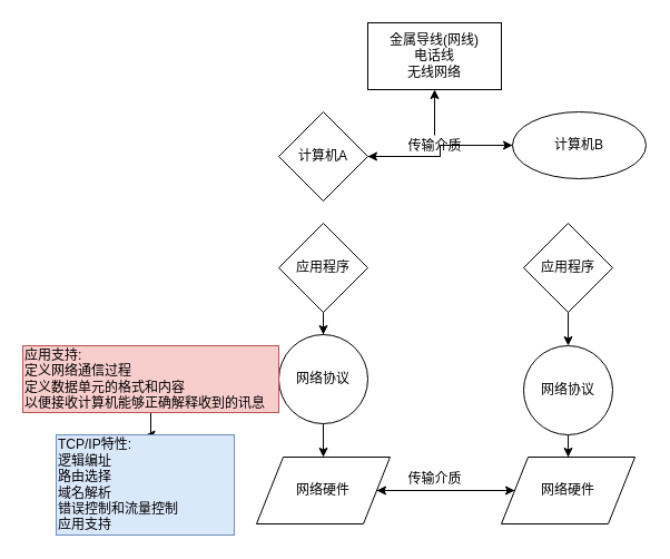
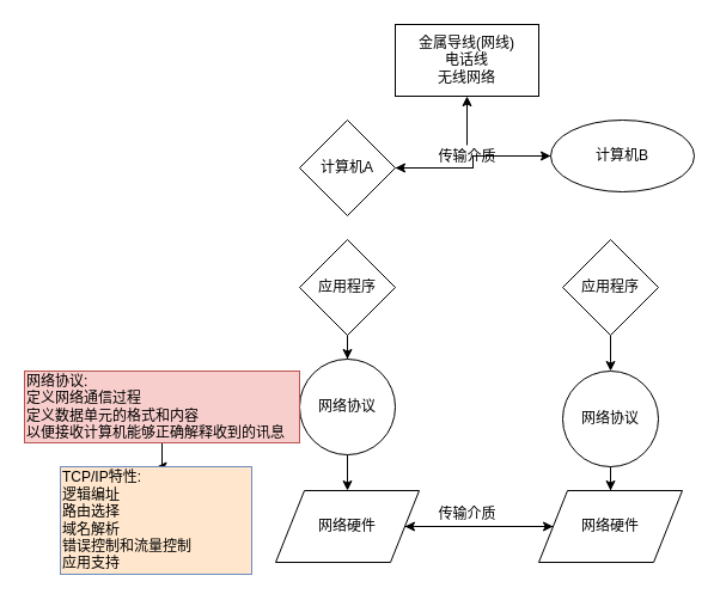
  <mxCell id="0" />
  <mxCell id="1" parent="0" />
  <mxCell id="2" value="" style="edgeStyle=orthogonalEdgeStyle;rounded=0;orthogonalLoop=1;jettySize=auto;html=1;" edge="1" parent="1" source="3" target="5"><mxGeometry relative="1" as="geometry"><mxPoint x="410" y="140" as="targetPoint" /></mxGeometry></mxCell>
  <mxCell id="3" value="计算机A" style="rhombus;whiteSpace=wrap;html=1;aspect=fixed;" vertex="1" parent="1"><mxGeometry x="250" y="100" width="80" height="80" as="geometry" /></mxCell>
  <mxCell id="4" style="edgeStyle=orthogonalEdgeStyle;rounded=0;orthogonalLoop=1;jettySize=auto;html=1;entryX=1;entryY=0.5;entryDx=0;entryDy=0;" edge="1" parent="1" source="5" target="3"><mxGeometry relative="1" as="geometry" /></mxCell>
  <mxCell id="5" value="&lt;span style=&quot;white-space: normal&quot;&gt;计算机B&lt;/span&gt;" style="ellipse;whiteSpace=wrap;html=1;aspect=fixed;" vertex="1" parent="1"><mxGeometry x="460" y="100" width="120" height="60" as="geometry" /></mxCell>
  <mxCell id="6" value="" style="edgeStyle=orthogonalEdgeStyle;rounded=0;orthogonalLoop=1;jettySize=auto;html=1;" edge="1" parent="1" source="7" target="8"><mxGeometry relative="1" as="geometry" /></mxCell>
  <mxCell id="7" value="传输介质" style="text;html=1;align=center;verticalAlign=middle;resizable=0;points=[];;autosize=1;" vertex="1" parent="1"><mxGeometry x="360" y="121" width="60" height="20" as="geometry" /></mxCell>
  <mxCell id="8" value="金属导线(网线)&lt;br&gt;电话线&lt;br&gt;无线网络" style="whiteSpace=wrap;html=1;rounded=0;" vertex="1" parent="1"><mxGeometry x="330" y="20" width="120" height="60" as="geometry" /></mxCell>
  <mxCell id="9" value="" style="edgeStyle=orthogonalEdgeStyle;rounded=0;orthogonalLoop=1;jettySize=auto;html=1;" edge="1" parent="1" source="10" target="14"><mxGeometry relative="1" as="geometry" /></mxCell>
  <mxCell id="10" value="应用程序" style="rhombus;whiteSpace=wrap;html=1;" vertex="1" parent="1"><mxGeometry x="250" y="200" width="80" height="80" as="geometry" /></mxCell>
  <mxCell id="11" value="" style="edgeStyle=orthogonalEdgeStyle;rounded=0;orthogonalLoop=1;jettySize=auto;html=1;" edge="1" parent="1" source="12" target="16"><mxGeometry relative="1" as="geometry" /></mxCell>
  <mxCell id="12" value="&lt;span style=&quot;white-space: normal&quot;&gt;应用程序&lt;/span&gt;" style="rhombus;whiteSpace=wrap;html=1;" vertex="1" parent="1"><mxGeometry x="470" y="200" width="80" height="80" as="geometry" /></mxCell>
  <mxCell id="13" value="" style="edgeStyle=orthogonalEdgeStyle;rounded=0;orthogonalLoop=1;jettySize=auto;html=1;" edge="1" parent="1" source="14" target="18"><mxGeometry relative="1" as="geometry" /></mxCell>
  <mxCell id="14" value="网络协议" style="ellipse;whiteSpace=wrap;html=1;aspect=fixed;" vertex="1" parent="1"><mxGeometry x="250" y="300" width="80" height="80" as="geometry" /></mxCell>
  <mxCell id="15" value="" style="edgeStyle=orthogonalEdgeStyle;rounded=0;orthogonalLoop=1;jettySize=auto;html=1;" edge="1" parent="1" source="16" target="20"><mxGeometry relative="1" as="geometry" /></mxCell>
  <mxCell id="16" value="&lt;span style=&quot;white-space: normal&quot;&gt;网络协议&lt;/span&gt;" style="ellipse;whiteSpace=wrap;html=1;aspect=fixed;" vertex="1" parent="1"><mxGeometry x="470" y="310" width="80" height="80" as="geometry" /></mxCell>
  <mxCell id="17" style="edgeStyle=orthogonalEdgeStyle;rounded=0;orthogonalLoop=1;jettySize=auto;html=1;entryX=0;entryY=0.5;entryDx=0;entryDy=0;" edge="1" parent="1" source="18" target="20"><mxGeometry relative="1" as="geometry" /></mxCell>
  <mxCell id="18" value="网络硬件" style="shape=parallelogram;perimeter=parallelogramPerimeter;whiteSpace=wrap;html=1;" vertex="1" parent="1"><mxGeometry x="230" y="410" width="120" height="60" as="geometry" /></mxCell>
  <mxCell id="19" style="edgeStyle=orthogonalEdgeStyle;rounded=0;orthogonalLoop=1;jettySize=auto;html=1;" edge="1" parent="1" source="20" target="18"><mxGeometry relative="1" as="geometry" /></mxCell>
  <mxCell id="20" value="&lt;span style=&quot;white-space: normal&quot;&gt;网络硬件&lt;/span&gt;" style="shape=parallelogram;perimeter=parallelogramPerimeter;whiteSpace=wrap;html=1;" vertex="1" parent="1"><mxGeometry x="450" y="410" width="120" height="60" as="geometry" /></mxCell>
  <mxCell id="21" value="传输介质" style="text;html=1;align=center;verticalAlign=middle;resizable=0;points=[];;autosize=1;" vertex="1" parent="1"><mxGeometry x="360" y="420" width="60" height="20" as="geometry" /></mxCell>
  <mxCell id="22" style="edgeStyle=orthogonalEdgeStyle;rounded=0;orthogonalLoop=1;jettySize=auto;html=1;" edge="1" parent="1" source="23"><mxGeometry relative="1" as="geometry"><mxPoint x="130" y="390" as="targetPoint" /></mxGeometry></mxCell>
- <mxCell id="23" value="应用支持:&lt;br&gt;定义网络通信过程&lt;br&gt;定义数据单元的格式和内容&lt;br&gt;以便接收计算机能够正确解释收到的讯息" style="text;html=1;align=left;verticalAlign=middle;resizable=0;points=[];;autosize=1;fillColor=#f8cecc;strokeColor=#b85450;" vertex="1" parent="1"><mxGeometry x="20" y="310" width="230" height="60" as="geometry" /></mxCell>
- <mxCell id="24" value="TCP/IP特性:&lt;br&gt;逻辑编址&lt;br&gt;路由选择&lt;br&gt;域名解析&lt;br&gt;错误控制和流量控制&lt;br&gt;应用支持" style="rounded=0;whiteSpace=wrap;html=1;align=left;fillColor=#dae8fc;strokeColor=#6c8ebf;" vertex="1" parent="1"><mxGeometry x="50" y="390" width="160" height="90" as="geometry" /></mxCell>
+ <mxCell id="23" value="网络协议:&lt;br&gt;定义网络通信过程&lt;br&gt;定义数据单元的格式和内容&lt;br&gt;以便接收计算机能够正确解释收到的讯息" style="text;html=1;align=left;verticalAlign=middle;resizable=0;points=[];;autosize=1;fillColor=#f8cecc;strokeColor=#b85450;" vertex="1" parent="1"><mxGeometry x="20" y="310" width="230" height="60" as="geometry" /></mxCell>
+ <mxCell id="24" value="TCP/IP特性:&lt;br&gt;逻辑编址&lt;br&gt;路由选择&lt;br&gt;域名解析&lt;br&gt;错误控制和流量控制&lt;br&gt;应用支持" style="rounded=0;whiteSpace=wrap;html=1;align=left;fillColor=#ffe6cc;strokeColor=#6c8ebf;" vertex="1" parent="1"><mxGeometry x="50" y="390" width="160" height="90" as="geometry" /></mxCell>
